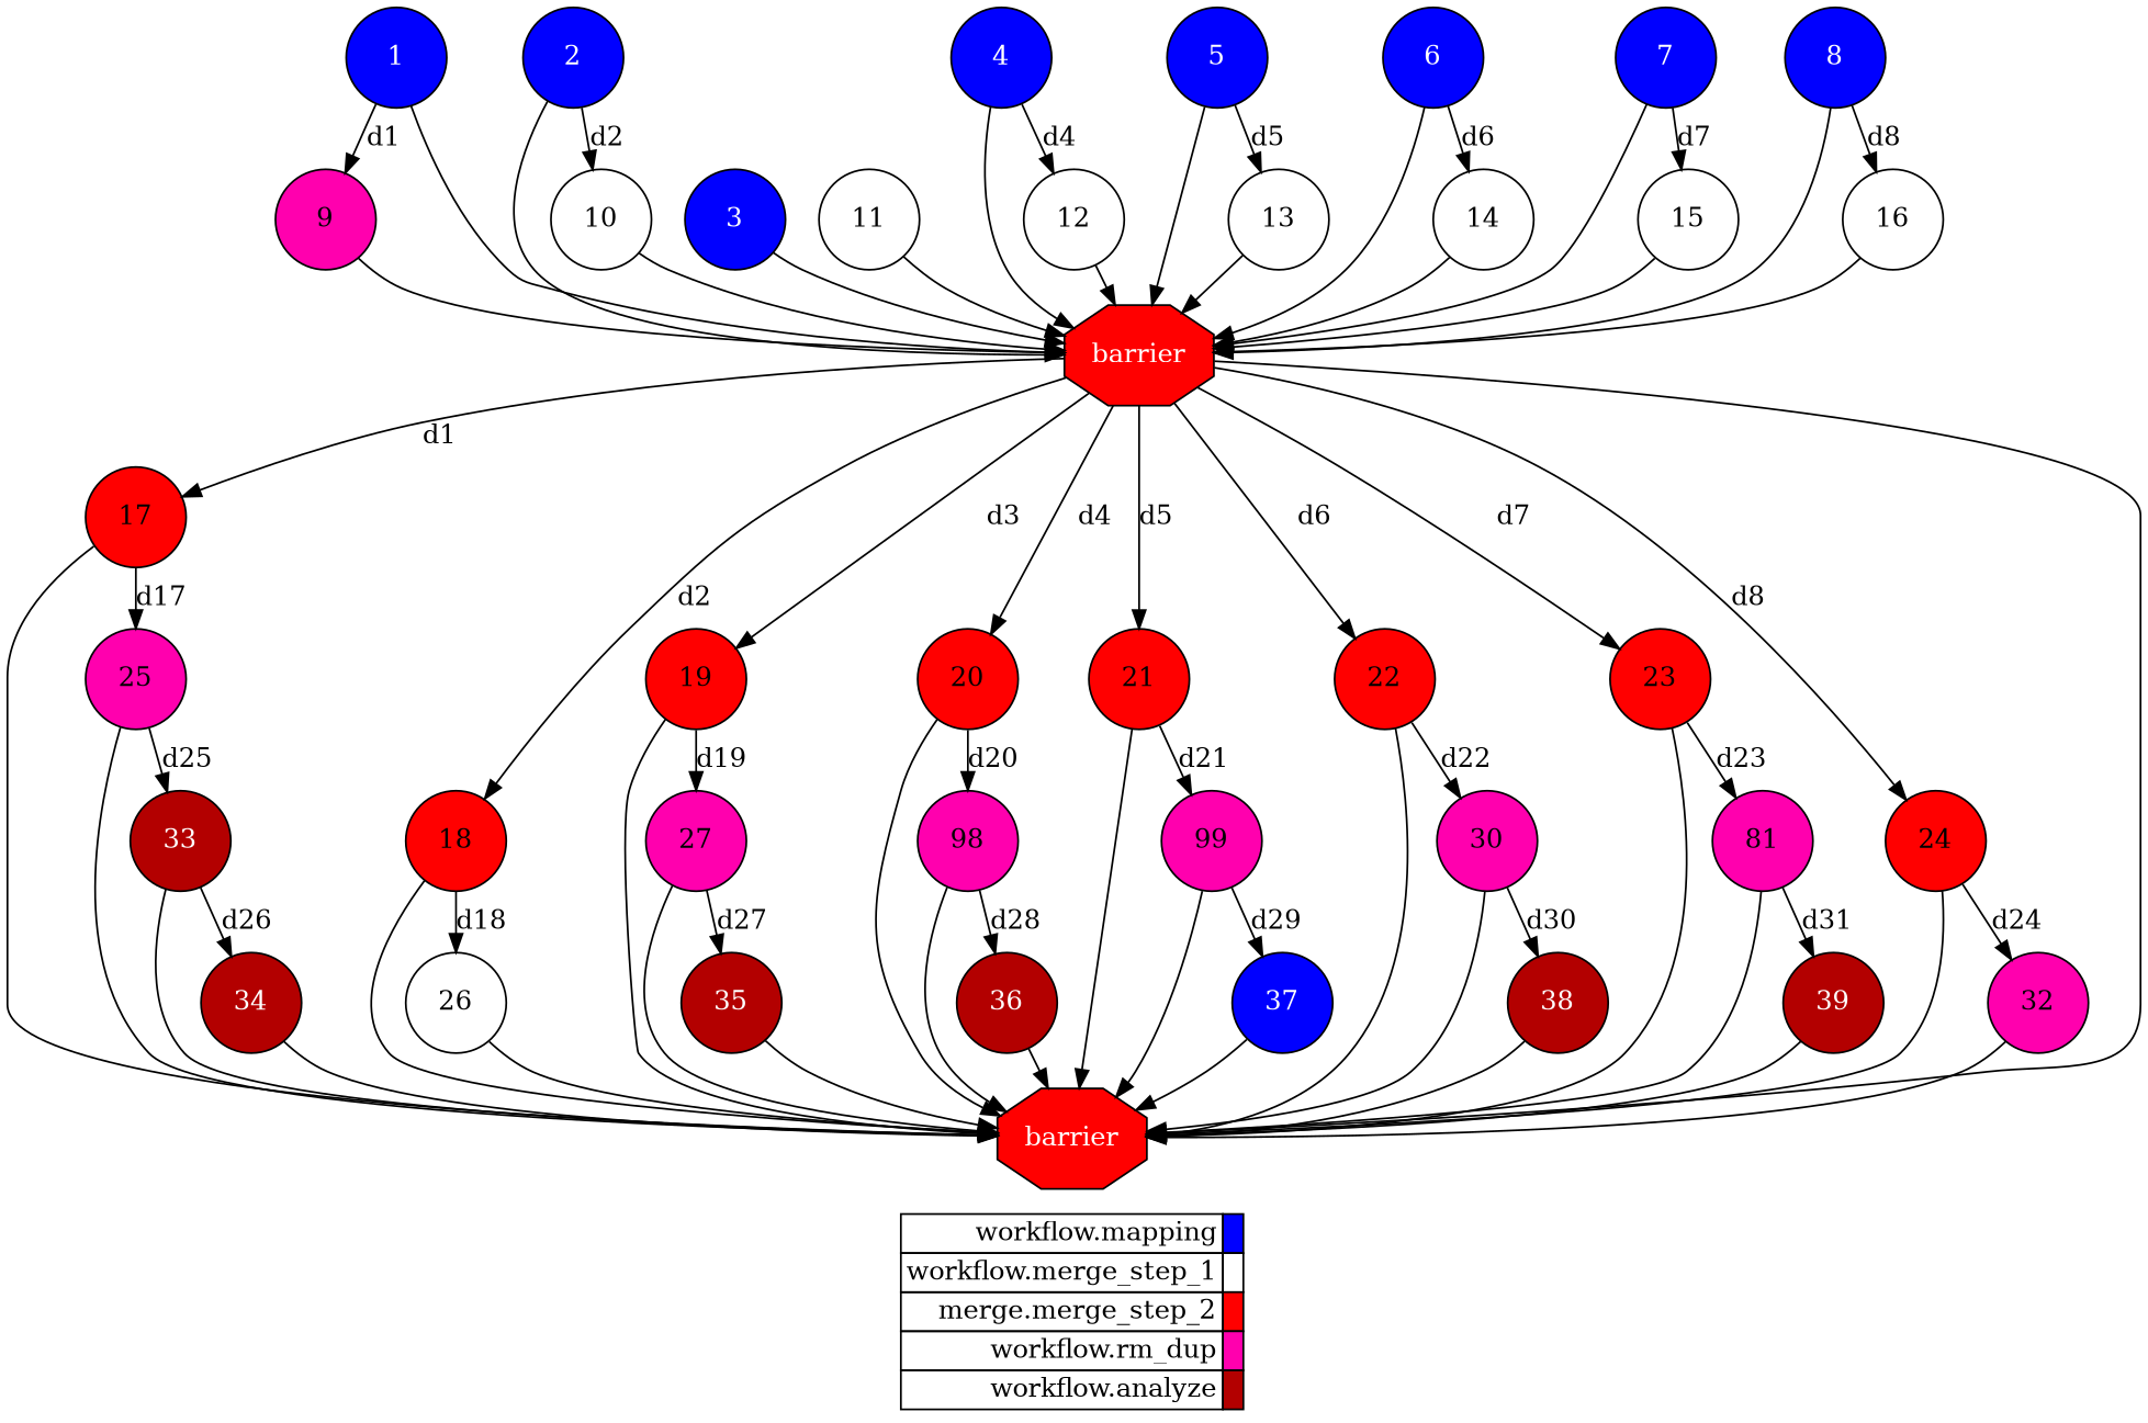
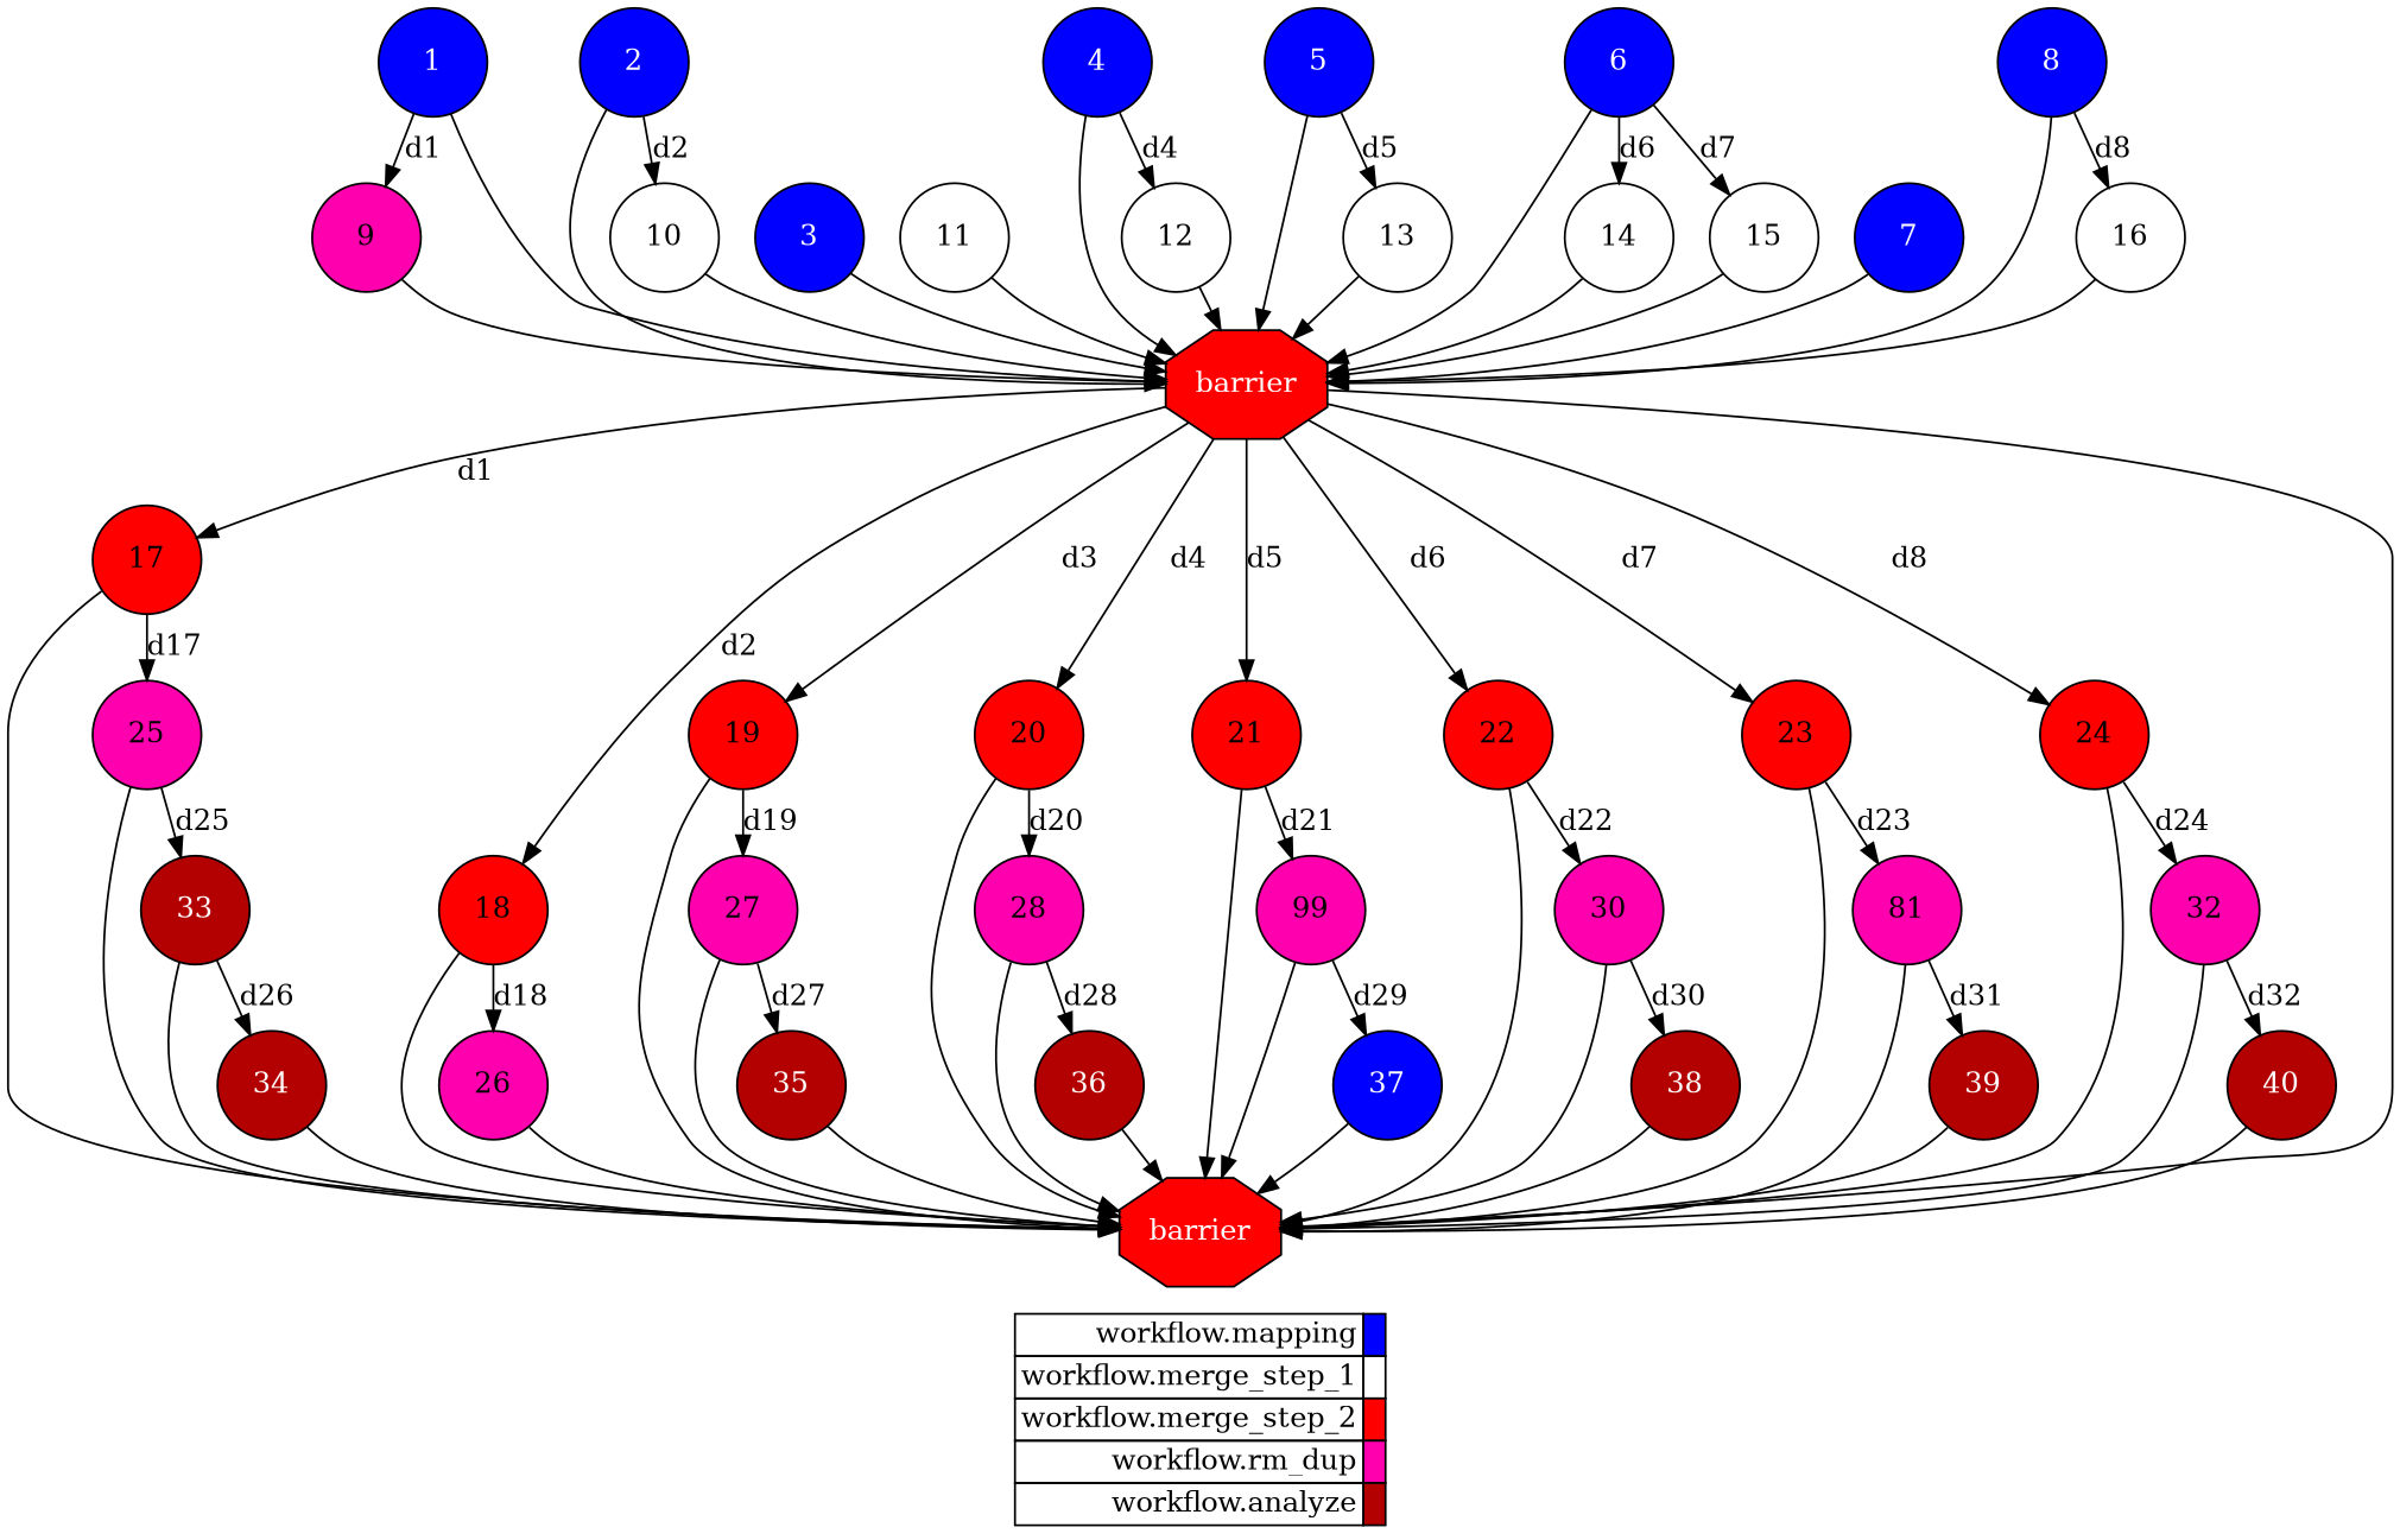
  digraph {
    labeljust=l
    rankdir=TB
    node [fillcolor="#ff0000" fontcolor="#000000" shape=circle style=filled]
    1 [fillcolor="#0000ff" fontcolor="#ffffff" height=0.75]
    9 [fillcolor="#ff00ae" height=0.75]
    n3 [fontcolor="#FFFFFF" height=0.75 label=barrier shape=octagon]
    2 [fillcolor="#0000ff" fontcolor="#ffffff" height=0.75]
    10 [fillcolor="#ffffff" height=0.75]
    3 [fillcolor="#0000ff" fontcolor="#ffffff" height=0.75]
    11 [fillcolor="#ffffff" height=0.75]
    4 [fillcolor="#0000ff" fontcolor="#ffffff" height=0.75]
    12 [fillcolor="#ffffff" height=0.75]
    5 [fillcolor="#0000ff" fontcolor="#ffffff" height=0.75]
    13 [fillcolor="#ffffff" height=0.75]
    6 [fillcolor="#0000ff" fontcolor="#ffffff" height=0.75]
    14 [fillcolor="#ffffff" height=0.75]
    7 [fillcolor="#0000ff" fontcolor="#ffffff" height=0.75]
    15 [fillcolor="#ffffff" height=0.75]
    8 [fillcolor="#0000ff" fontcolor="#ffffff" height=0.75]
    16 [fillcolor="#ffffff" height=0.75]
    17 [height=0.75]
    18 [height=0.75]
    19 [height=0.75]
    20 [height=0.75]
    21 [height=0.75]
    22 [height=0.75]
    23 [height=0.75]
    24 [height=0.75]
    n26 [fontcolor="#FFFFFF" height=0.75 label=barrier shape=octagon]
    25 [fillcolor="#ff00ae" height=0.75]
-   26 [fillcolor="#ffffff" height=0.75]
+   26 [fillcolor="#ff00ae" height=0.75]
    27 [fillcolor="#ff00ae" height=0.75]
-   28 [fillcolor="#ff00ae" height=0.75 label=98]
+   28 [fillcolor="#ff00ae" height=0.75]
    n31 [fillcolor="#ff00ae" height=0.75 label=99]
    30 [fillcolor="#ff00ae" height=0.75]
    n33 [fillcolor="#ff00ae" height=0.75 label=81]
    32 [fillcolor="#ff00ae" height=0.75]
    33 [fillcolor="#b30000" fontcolor="#ffffff" height=0.75]
    34 [fillcolor="#b30000" fontcolor="#ffffff" height=0.75]
    35 [fillcolor="#b30000" fontcolor="#ffffff" height=0.75]
    36 [fillcolor="#b30000" fontcolor="#ffffff" height=0.75]
    37 [fillcolor="#0000ff" fontcolor="#ffffff" height=0.75]
    38 [fillcolor="#b30000" fontcolor="#ffffff" height=0.75]
    39 [fillcolor="#b30000" fontcolor="#ffffff" height=0.75]
-   n43 [height=0.75 label=<       <table border="0" cellpadding="2" cellspacing="0" cellborder="1"> <tr> <td align="right">workflow.mapping</td> <td bgcolor="#0000ff">&nbsp;</td> </tr> <tr> <td align="right">workflow.merge_step_1</td> <td bgcolor="#ffffff">&nbsp;</td> </tr> <tr> <td align="right">merge.merge_step_2</td> <td bgcolor="#ff0000">&nbsp;</td> </tr> <tr> <td align="right">workflow.rm_dup</td> <td bgcolor="#ff00ae">&nbsp;</td> </tr> <tr> <td align="right">workflow.analyze</td> <td bgcolor="#b30000">&nbsp;</td> </tr>       </table>     > shape=plaintext fillcolor="" fontcolor="" style=""]
+   40 [fillcolor="#b30000" fontcolor="#ffffff" height=0.75]
+   n43 [height=0.75 label=<       <table border="0" cellpadding="2" cellspacing="0" cellborder="1"> <tr> <td align="right">workflow.mapping</td> <td bgcolor="#0000ff">&nbsp;</td> </tr> <tr> <td align="right">workflow.merge_step_1</td> <td bgcolor="#ffffff">&nbsp;</td> </tr> <tr> <td align="right">workflow.merge_step_2</td> <td bgcolor="#ff0000">&nbsp;</td> </tr> <tr> <td align="right">workflow.rm_dup</td> <td bgcolor="#ff00ae">&nbsp;</td> </tr> <tr> <td align="right">workflow.analyze</td> <td bgcolor="#b30000">&nbsp;</td> </tr>       </table>     > shape=plaintext fillcolor="" fontcolor="" style=""]
    subgraph sub_1 {
      ranksep=0.20
      1
      9
      n3
      2
      10
      3
      11
      4
      12
      5
      13
      6
      14
      7
      15
      8
      16
      17
      18
      19
      20
      21
      22
      23
      24
      n26
      25
      26
      27
      28
      n31
      30
      n33
      32
      33
      34
      35
      36
      37
      38
      39
+     40
    }
    subgraph sub_2 {
      label=Legend
      rank=sink
      ranksep=0.20
      n43
    }
    1 -> 9 [label=d1]
    1 -> n3
    9 -> n3
    n3 -> 17 [label=d1]
    n3 -> 18 [label=d2]
    n3 -> 19 [label=d3]
    n3 -> 20 [label=d4]
    n3 -> 21 [label=d5]
    n3 -> 22 [label=d6]
    n3 -> 23 [label=d7]
    n3 -> 24 [label=d8]
    n3 -> n26
    2 -> n3
    2 -> 10 [label=d2]
    10 -> n3
    3 -> n3
    11 -> n3
    4 -> n3
    4 -> 12 [label=d4]
    12 -> n3
    5 -> n3
    5 -> 13 [label=d5]
    13 -> n3
    6 -> n3
    6 -> 14 [label=d6]
    14 -> n3
    7 -> n3
-   7 -> 15 [label=d7]
+   6 -> 15 [label=d7]
    15 -> n3
    8 -> n3
    8 -> 16 [label=d8]
    16 -> n3
    17 -> n26
    17 -> 25 [label=d17]
    18 -> n26
    18 -> 26 [label=d18]
    19 -> n26
    19 -> 27 [label=d19]
    20 -> n26
    20 -> 28 [label=d20]
    21 -> n26
    21 -> n31 [label=d21]
    22 -> n26
    22 -> 30 [label=d22]
    23 -> n26
    23 -> n33 [label=d23]
    24 -> n26
    24 -> 32 [label=d24]
    25 -> n26
    25 -> 33 [label=d25]
    26 -> n26
    27 -> n26
    27 -> 35 [label=d27]
    28 -> n26
    28 -> 36 [label=d28]
    n31 -> n26
    n31 -> 37 [label=d29]
    30 -> n26
    30 -> 38 [label=d30]
    n33 -> n26
    n33 -> 39 [label=d31]
    32 -> n26
+   32 -> 40 [label=d32]
    33 -> n26
    33 -> 34 [label=d26]
    34 -> n26
    35 -> n26
    36 -> n26
    37 -> n26
    38 -> n26
    39 -> n26
+   40 -> n26
  }
